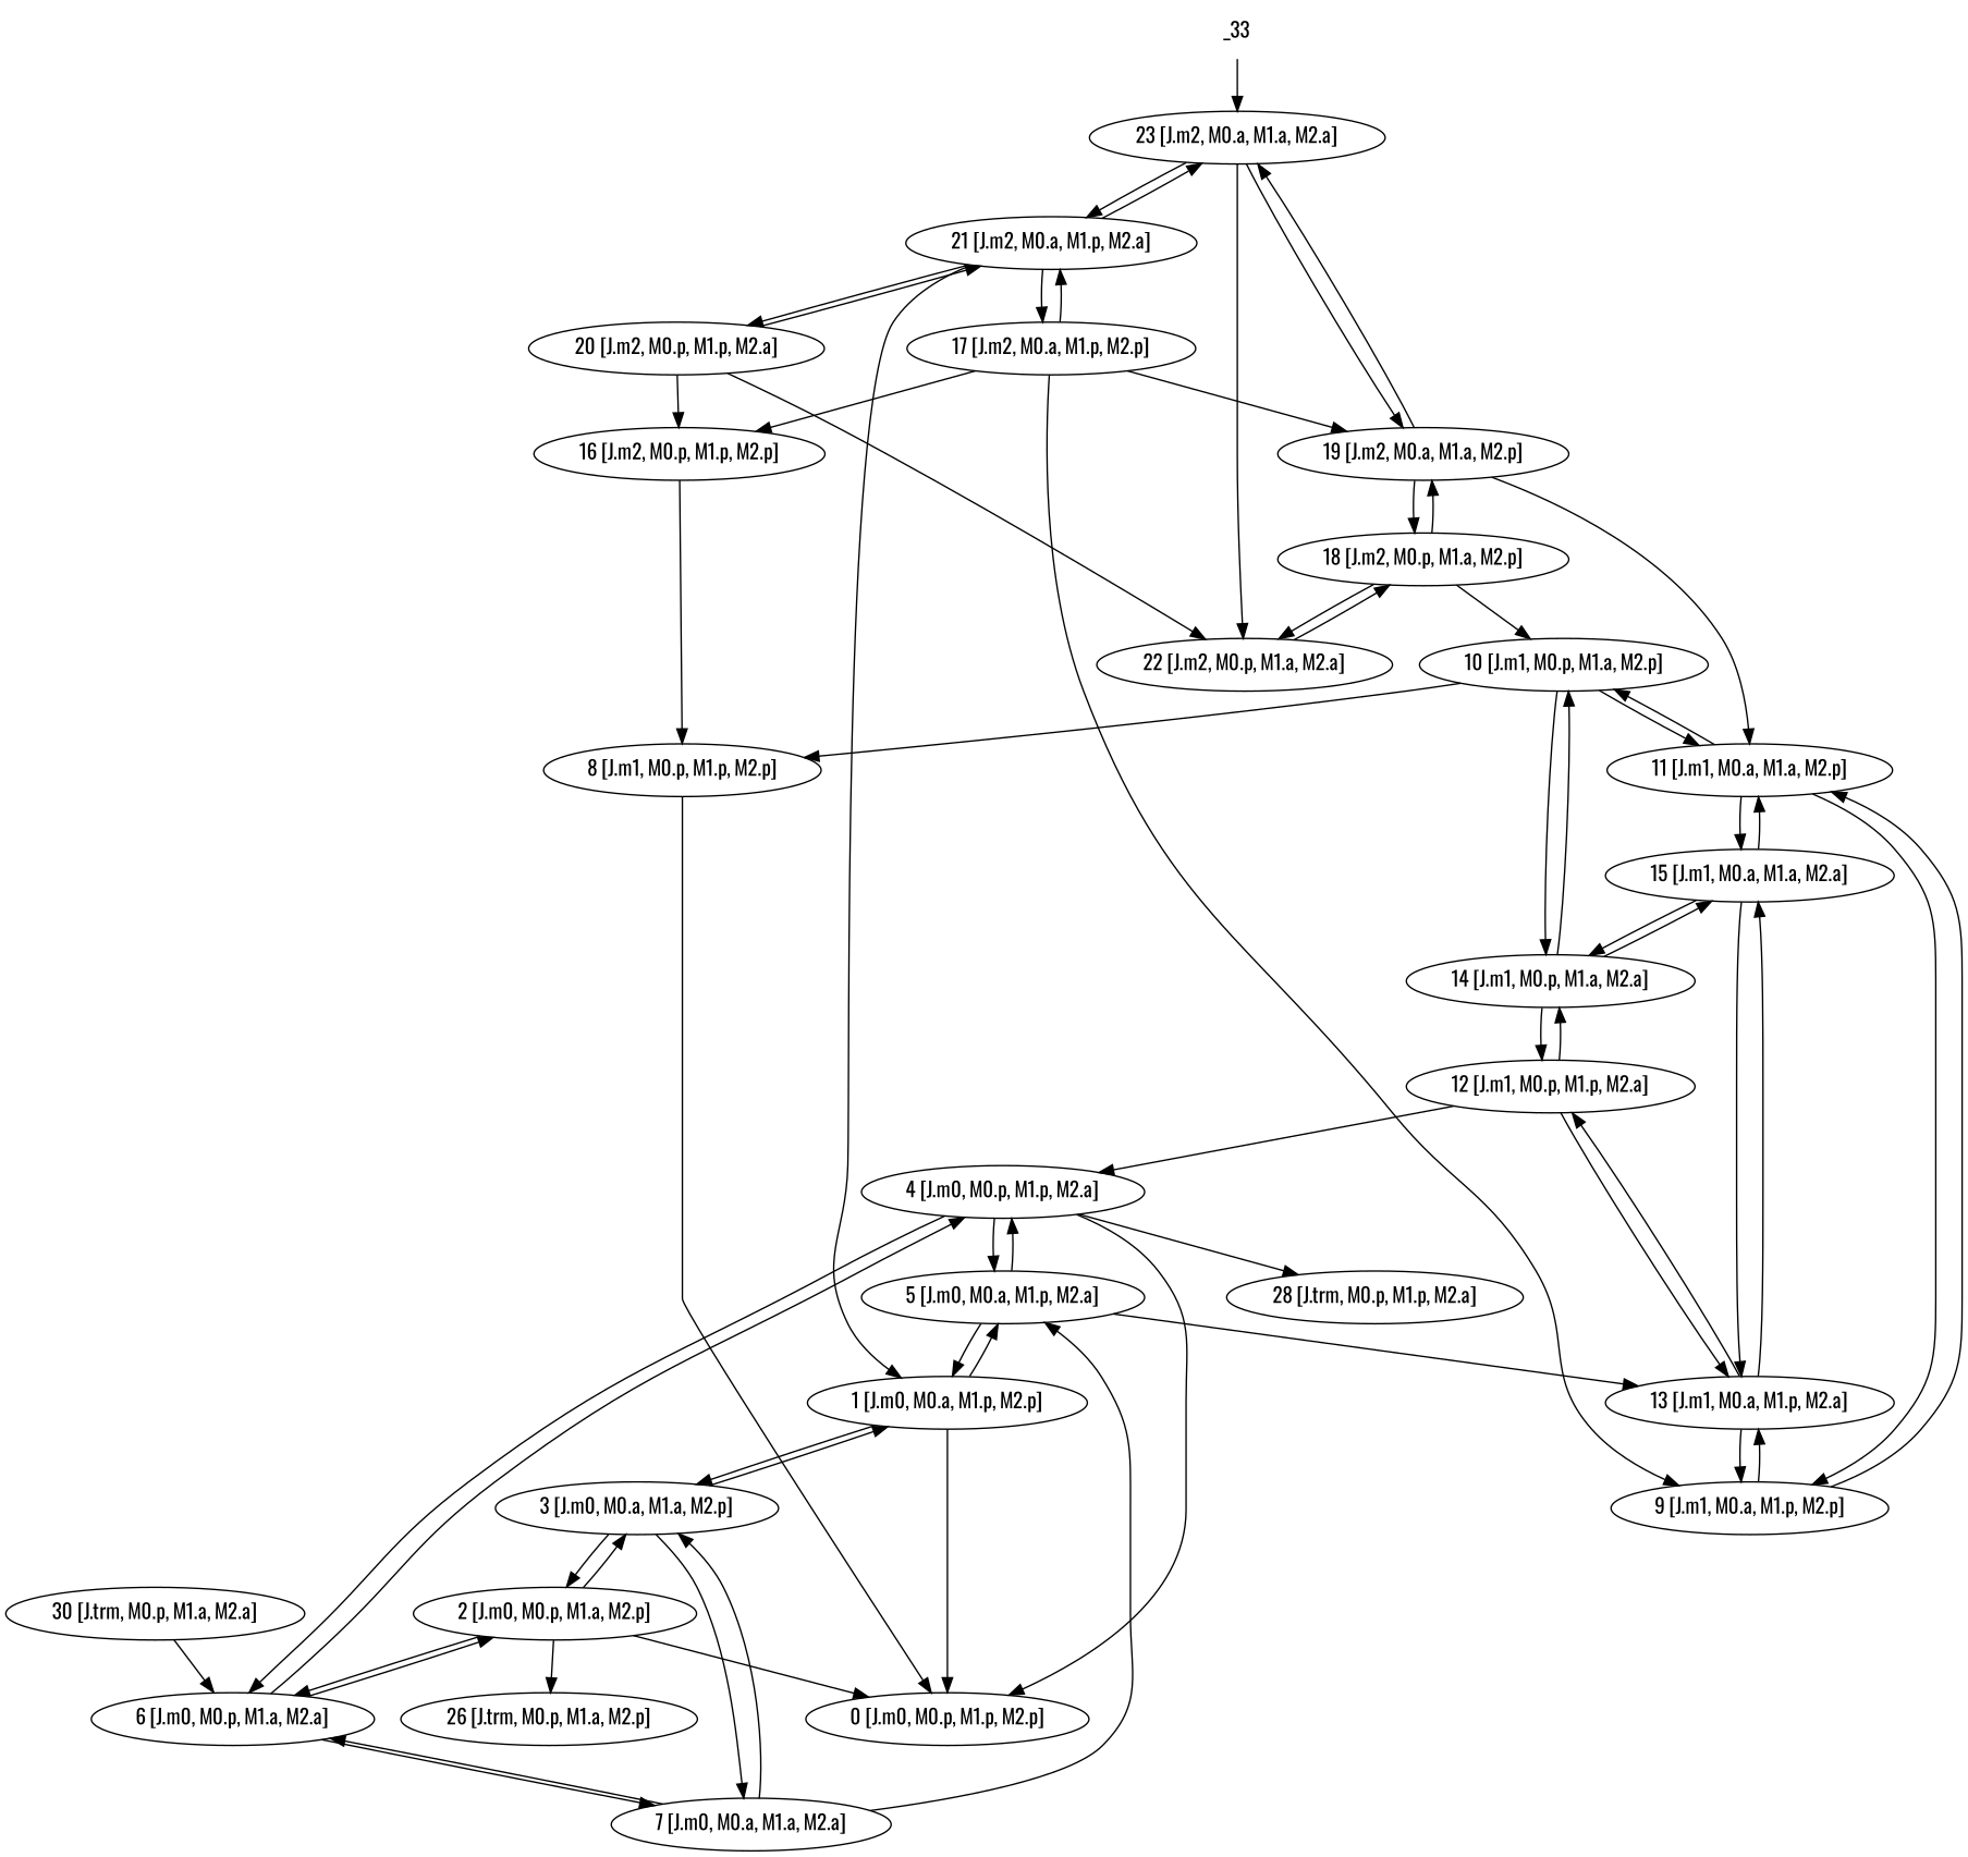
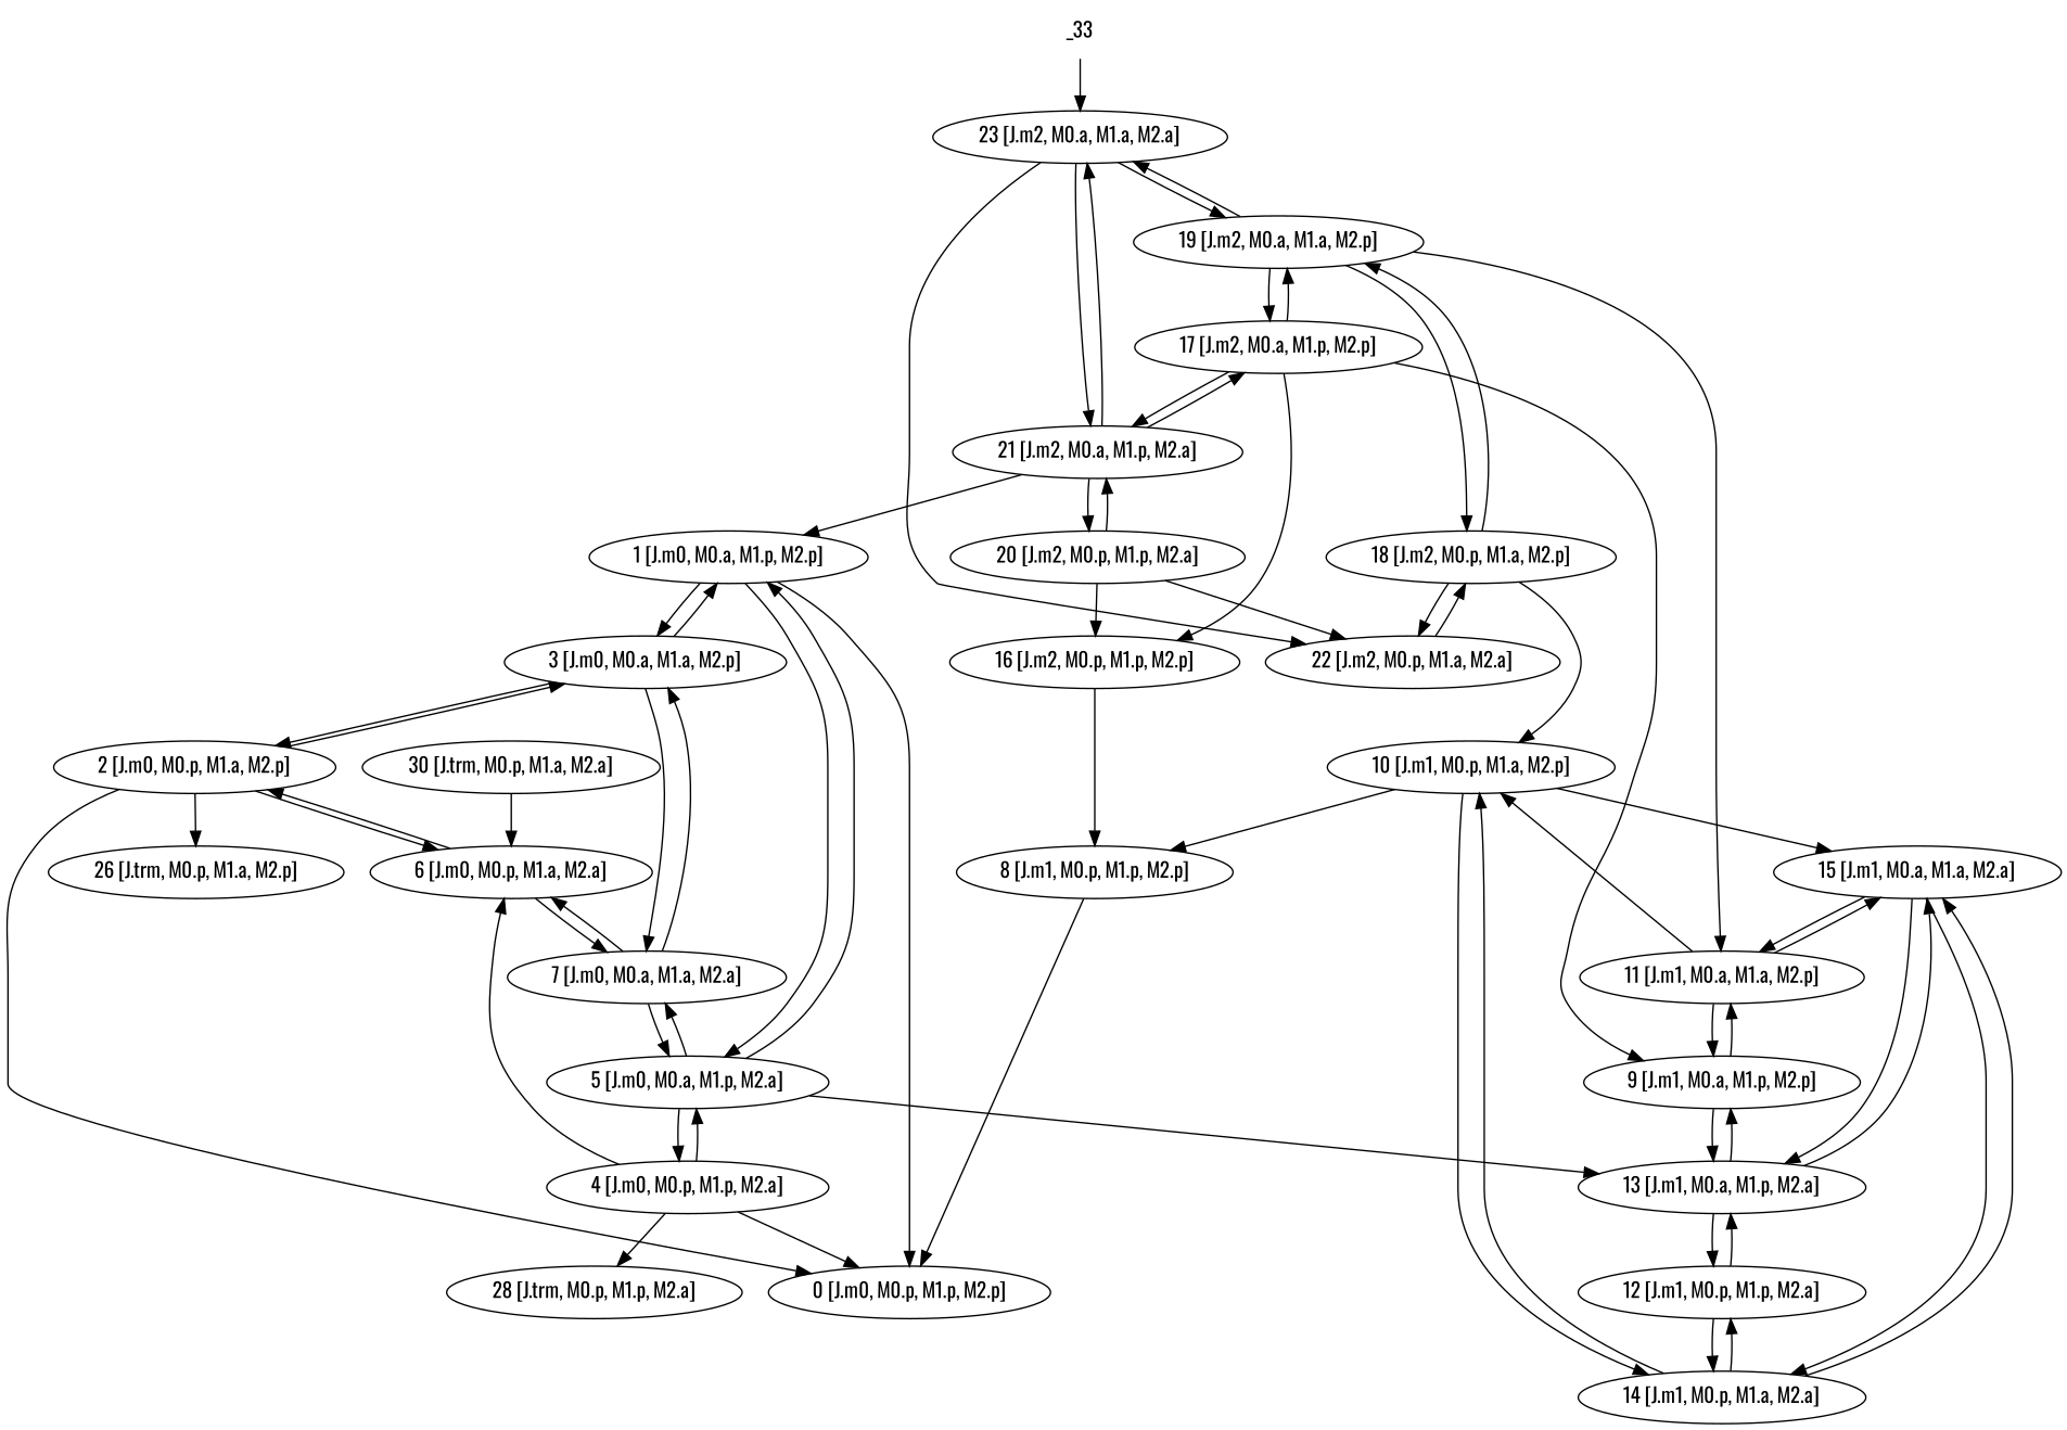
  digraph {
    fontname=Oswald
    node [fontname=Oswald]
    edge [fontname=Oswald]
    n1 [label=_33 shape=none]
    n2 [label="23 [J.m2, M0.a, M1.a, M2.a]"]
    n3 [label="19 [J.m2, M0.a, M1.a, M2.p]"]
    n4 [label="21 [J.m2, M0.a, M1.p, M2.a]"]
    n5 [label="22 [J.m2, M0.p, M1.a, M2.a]"]
    n6 [label="11 [J.m1, M0.a, M1.a, M2.p]"]
    n7 [label="17 [J.m2, M0.a, M1.p, M2.p]"]
    n8 [label="18 [J.m2, M0.p, M1.a, M2.p]"]
    n9 [label="1 [J.m0, M0.a, M1.p, M2.p]"]
    n10 [label="20 [J.m2, M0.p, M1.p, M2.a]"]
    n11 [label="7 [J.m0, M0.a, M1.a, M2.a]"]
    n12 [label="3 [J.m0, M0.a, M1.a, M2.p]"]
    n13 [label="5 [J.m0, M0.a, M1.p, M2.a]"]
    n14 [label="6 [J.m0, M0.p, M1.a, M2.a]"]
    n15 [label="2 [J.m0, M0.p, M1.a, M2.p]"]
    n16 [label="4 [J.m0, M0.p, M1.p, M2.a]"]
    n17 [label="13 [J.m1, M0.a, M1.p, M2.a]"]
    n18 [label="0 [J.m0, M0.p, M1.p, M2.p]"]
    n19 [label="26 [J.trm, M0.p, M1.a, M2.p]"]
    n20 [label="28 [J.trm, M0.p, M1.p, M2.a]"]
    n21 [label="30 [J.trm, M0.p, M1.a, M2.a]"]
    n22 [label="15 [J.m1, M0.a, M1.a, M2.a]"]
    n23 [label="14 [J.m1, M0.p, M1.a, M2.a]"]
    n24 [label="9 [J.m1, M0.a, M1.p, M2.p]"]
    n25 [label="10 [J.m1, M0.p, M1.a, M2.p]"]
    n26 [label="12 [J.m1, M0.p, M1.p, M2.a]"]
    n27 [label="8 [J.m1, M0.p, M1.p, M2.p]"]
    n28 [label="16 [J.m2, M0.p, M1.p, M2.p]"]
    n1 -> n2
    n2 -> n3
    n2 -> n4
    n2 -> n5
    n3 -> n2
    n3 -> n6
+   n3 -> n7
    n3 -> n8
    n4 -> n2
    n4 -> n7
    n4 -> n9
    n4 -> n10
    n5 -> n8
    n6 -> n22
    n6 -> n24
    n6 -> n25
    n7 -> n3
    n7 -> n4
    n7 -> n24
    n7 -> n28
    n8 -> n3
    n8 -> n5
    n8 -> n25
    n9 -> n12
    n9 -> n13
    n9 -> n18
    n10 -> n4
    n10 -> n5
    n10 -> n28
    n11 -> n12
    n11 -> n13
    n11 -> n14
    n12 -> n9
    n12 -> n11
    n12 -> n15
    n13 -> n9
+   n13 -> n11
    n13 -> n16
    n13 -> n17
    n14 -> n11
    n14 -> n15
-   n14 -> n16
    n15 -> n12
    n15 -> n14
    n15 -> n18
    n15 -> n19
    n16 -> n13
    n16 -> n14
    n16 -> n18
    n16 -> n20
    n17 -> n22
    n17 -> n24
    n17 -> n26
    n21 -> n14
    n22 -> n6
    n22 -> n17
    n22 -> n23
    n23 -> n22
    n23 -> n25
    n23 -> n26
    n24 -> n6
    n24 -> n17
-   n25 -> n6
+   n25 -> n22
    n25 -> n23
    n25 -> n27
-   n26 -> n16
    n26 -> n17
    n26 -> n23
    n27 -> n18
    n28 -> n27
  }
